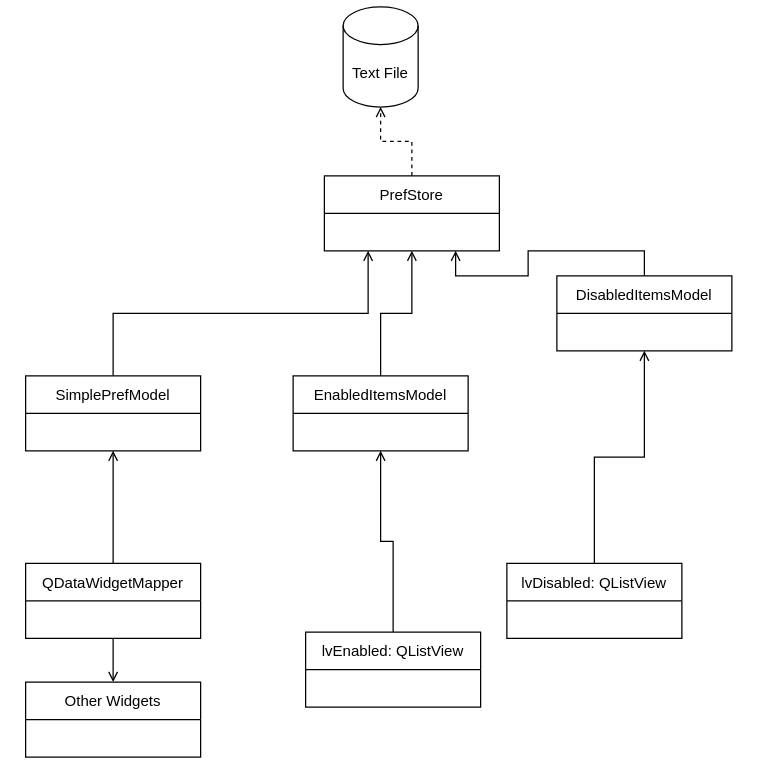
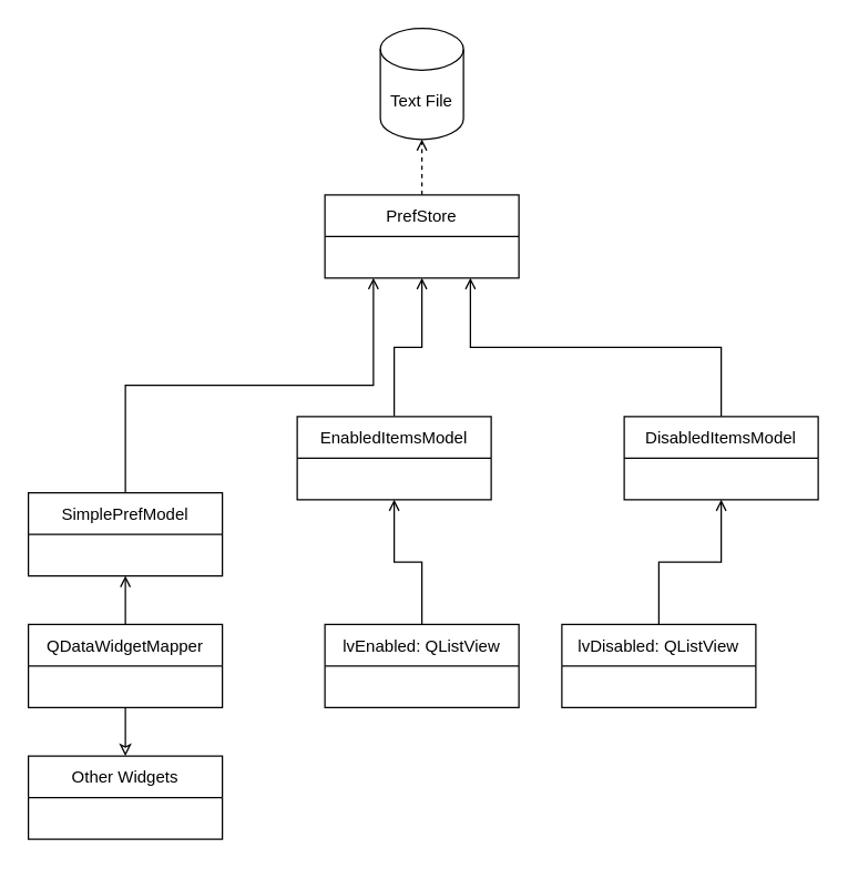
  <mxCell id="0" />
  <mxCell id="1" parent="0" />
  <mxCell id="2" style="edgeStyle=orthogonalEdgeStyle;rounded=0;orthogonalLoop=1;jettySize=auto;html=1;exitX=0.5;exitY=0;exitDx=0;exitDy=0;endArrow=open;endFill=0;dashed=1;" edge="1" parent="1" source="3" target="18"><mxGeometry relative="1" as="geometry" /></mxCell>
- <mxCell id="3" value="PrefStore" style="swimlane;fontStyle=0;childLayout=stackLayout;horizontal=1;startSize=30;horizontalStack=0;resizeParent=1;resizeParentMax=0;resizeLast=0;collapsible=1;marginBottom=0;" vertex="1" parent="1"><mxGeometry x="259" y="140" width="140" height="60" as="geometry" /></mxCell>
+ <mxCell id="3" value="PrefStore" style="swimlane;fontStyle=0;childLayout=stackLayout;horizontal=1;startSize=30;horizontalStack=0;resizeParent=1;resizeParentMax=0;resizeLast=0;collapsible=1;marginBottom=0;" vertex="1" parent="1"><mxGeometry x="234" y="140" width="140" height="60" as="geometry" /></mxCell>
  <mxCell id="4" style="edgeStyle=orthogonalEdgeStyle;rounded=0;orthogonalLoop=1;jettySize=auto;html=1;entryX=0.25;entryY=1;entryDx=0;entryDy=0;endArrow=open;endFill=0;exitX=0.5;exitY=0;exitDx=0;exitDy=0;" edge="1" parent="1" source="5" target="3"><mxGeometry relative="1" as="geometry" /></mxCell>
- <mxCell id="5" value="SimplePrefModel" style="swimlane;fontStyle=0;childLayout=stackLayout;horizontal=1;startSize=30;horizontalStack=0;resizeParent=1;resizeParentMax=0;resizeLast=0;collapsible=1;marginBottom=0;" vertex="1" parent="1"><mxGeometry x="20" y="300" width="140" height="60" as="geometry" /></mxCell>
+ <mxCell id="5" value="SimplePrefModel" style="swimlane;fontStyle=0;childLayout=stackLayout;horizontal=1;startSize=30;horizontalStack=0;resizeParent=1;resizeParentMax=0;resizeLast=0;collapsible=1;marginBottom=0;" vertex="1" parent="1"><mxGeometry x="20" y="355" width="140" height="60" as="geometry" /></mxCell>
  <mxCell id="6" style="edgeStyle=orthogonalEdgeStyle;rounded=0;orthogonalLoop=1;jettySize=auto;html=1;exitX=0.5;exitY=0;exitDx=0;exitDy=0;entryX=0.5;entryY=1;entryDx=0;entryDy=0;endArrow=open;endFill=0;" edge="1" parent="1" source="7" target="3"><mxGeometry relative="1" as="geometry" /></mxCell>
- <mxCell id="7" value="EnabledItemsModel" style="swimlane;fontStyle=0;childLayout=stackLayout;horizontal=1;startSize=30;horizontalStack=0;resizeParent=1;resizeParentMax=0;resizeLast=0;collapsible=1;marginBottom=0;" vertex="1" parent="1"><mxGeometry x="234" y="300" width="140" height="60" as="geometry" /></mxCell>
+ <mxCell id="7" value="EnabledItemsModel" style="swimlane;fontStyle=0;childLayout=stackLayout;horizontal=1;startSize=30;horizontalStack=0;resizeParent=1;resizeParentMax=0;resizeLast=0;collapsible=1;marginBottom=0;" vertex="1" parent="1"><mxGeometry x="214" y="300" width="140" height="60" as="geometry" /></mxCell>
  <mxCell id="8" style="edgeStyle=orthogonalEdgeStyle;rounded=0;orthogonalLoop=1;jettySize=auto;html=1;exitX=0.5;exitY=0;exitDx=0;exitDy=0;entryX=0.75;entryY=1;entryDx=0;entryDy=0;endArrow=open;endFill=0;" edge="1" parent="1" source="9" target="3"><mxGeometry relative="1" as="geometry" /></mxCell>
- <mxCell id="9" value="DisabledItemsModel" style="swimlane;fontStyle=0;childLayout=stackLayout;horizontal=1;startSize=30;horizontalStack=0;resizeParent=1;resizeParentMax=0;resizeLast=0;collapsible=1;marginBottom=0;" vertex="1" parent="1"><mxGeometry x="445" y="220" width="140" height="60" as="geometry" /></mxCell>
+ <mxCell id="9" value="DisabledItemsModel" style="swimlane;fontStyle=0;childLayout=stackLayout;horizontal=1;startSize=30;horizontalStack=0;resizeParent=1;resizeParentMax=0;resizeLast=0;collapsible=1;marginBottom=0;" vertex="1" parent="1"><mxGeometry x="450" y="300" width="140" height="60" as="geometry" /></mxCell>
  <mxCell id="10" value="Other Widgets" style="swimlane;fontStyle=0;childLayout=stackLayout;horizontal=1;startSize=30;horizontalStack=0;resizeParent=1;resizeParentMax=0;resizeLast=0;collapsible=1;marginBottom=0;" vertex="1" parent="1"><mxGeometry x="20" y="545" width="140" height="60" as="geometry" /></mxCell>
  <mxCell id="11" style="edgeStyle=orthogonalEdgeStyle;rounded=0;orthogonalLoop=1;jettySize=auto;html=1;exitX=0.5;exitY=0;exitDx=0;exitDy=0;entryX=0.5;entryY=1;entryDx=0;entryDy=0;endArrow=open;endFill=0;" edge="1" parent="1" source="13" target="5"><mxGeometry relative="1" as="geometry" /></mxCell>
- <mxCell id="12" style="edgeStyle=orthogonalEdgeStyle;rounded=0;orthogonalLoop=1;jettySize=auto;html=1;exitX=0.5;exitY=1;exitDx=0;exitDy=0;entryX=0.5;entryY=0;entryDx=0;entryDy=0;endArrow=open;endFill=0;" edge="1" parent="1" source="13" target="10"><mxGeometry relative="1" as="geometry" /></mxCell>
+ <mxCell id="12" style="edgeStyle=orthogonalEdgeStyle;rounded=0;orthogonalLoop=1;jettySize=auto;html=1;exitX=0.5;exitY=1;exitDx=0;exitDy=0;entryX=0.5;entryY=0;entryDx=0;entryDy=0;endArrow=classic;endFill=0;" edge="1" parent="1" source="13" target="10"><mxGeometry relative="1" as="geometry" /></mxCell>
  <mxCell id="13" value="QDataWidgetMapper" style="swimlane;fontStyle=0;childLayout=stackLayout;horizontal=1;startSize=30;horizontalStack=0;resizeParent=1;resizeParentMax=0;resizeLast=0;collapsible=1;marginBottom=0;" vertex="1" parent="1"><mxGeometry x="20" y="450" width="140" height="60" as="geometry" /></mxCell>
  <mxCell id="14" style="edgeStyle=orthogonalEdgeStyle;rounded=0;orthogonalLoop=1;jettySize=auto;html=1;exitX=0.5;exitY=0;exitDx=0;exitDy=0;entryX=0.5;entryY=1;entryDx=0;entryDy=0;endArrow=open;endFill=0;" edge="1" parent="1" source="15" target="7"><mxGeometry relative="1" as="geometry" /></mxCell>
- <mxCell id="15" value="lvEnabled: QListView" style="swimlane;fontStyle=0;childLayout=stackLayout;horizontal=1;startSize=30;horizontalStack=0;resizeParent=1;resizeParentMax=0;resizeLast=0;collapsible=1;marginBottom=0;" vertex="1" parent="1"><mxGeometry x="244" y="505" width="140" height="60" as="geometry" /></mxCell>
+ <mxCell id="15" value="lvEnabled: QListView" style="swimlane;fontStyle=0;childLayout=stackLayout;horizontal=1;startSize=30;horizontalStack=0;resizeParent=1;resizeParentMax=0;resizeLast=0;collapsible=1;marginBottom=0;" vertex="1" parent="1"><mxGeometry x="234" y="450" width="140" height="60" as="geometry" /></mxCell>
  <mxCell id="16" style="edgeStyle=orthogonalEdgeStyle;rounded=0;orthogonalLoop=1;jettySize=auto;html=1;exitX=0.5;exitY=0;exitDx=0;exitDy=0;entryX=0.5;entryY=1;entryDx=0;entryDy=0;endArrow=open;endFill=0;" edge="1" parent="1" source="17" target="9"><mxGeometry relative="1" as="geometry" /></mxCell>
  <mxCell id="17" value="lvDisabled: QListView" style="swimlane;fontStyle=0;childLayout=stackLayout;horizontal=1;startSize=30;horizontalStack=0;resizeParent=1;resizeParentMax=0;resizeLast=0;collapsible=1;marginBottom=0;" vertex="1" parent="1"><mxGeometry x="405" y="450" width="140" height="60" as="geometry" /></mxCell>
- <mxCell id="18" value="Text File" style="shape=cylinder3;whiteSpace=wrap;html=1;boundedLbl=1;backgroundOutline=1;size=15;" vertex="1" parent="1"><mxGeometry x="274" y="5" width="60" height="80" as="geometry" /></mxCell>
+ <mxCell id="18" value="Text File" style="shape=cylinder3;whiteSpace=wrap;html=1;boundedLbl=1;backgroundOutline=1;size=15;" vertex="1" parent="1"><mxGeometry x="274" y="20" width="60" height="80" as="geometry" /></mxCell>
